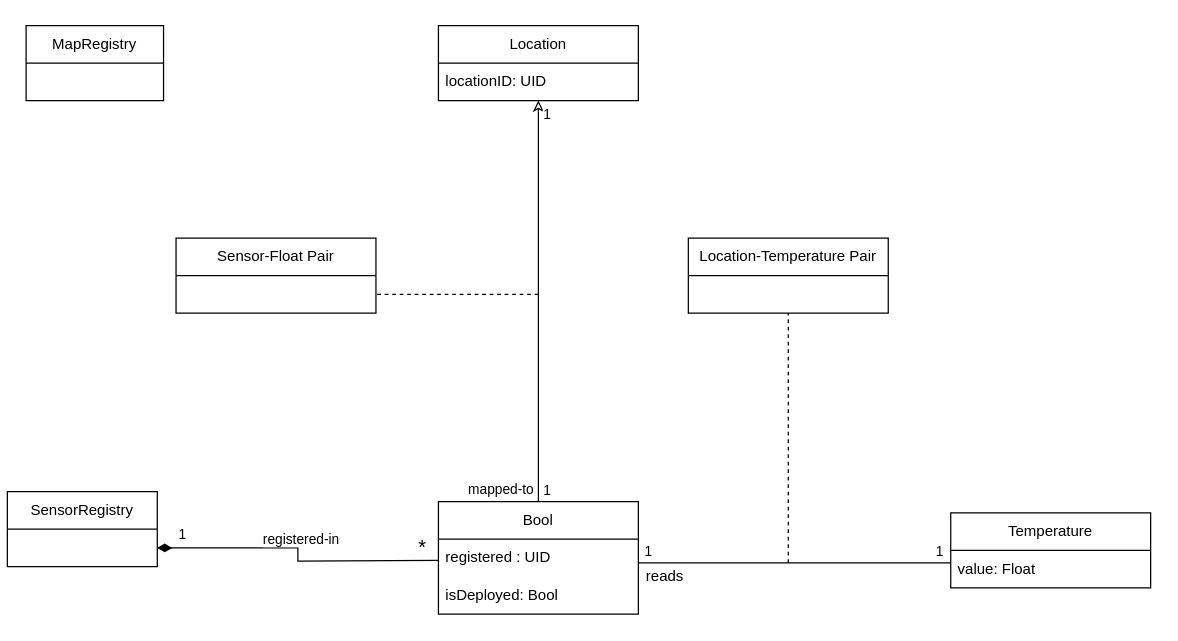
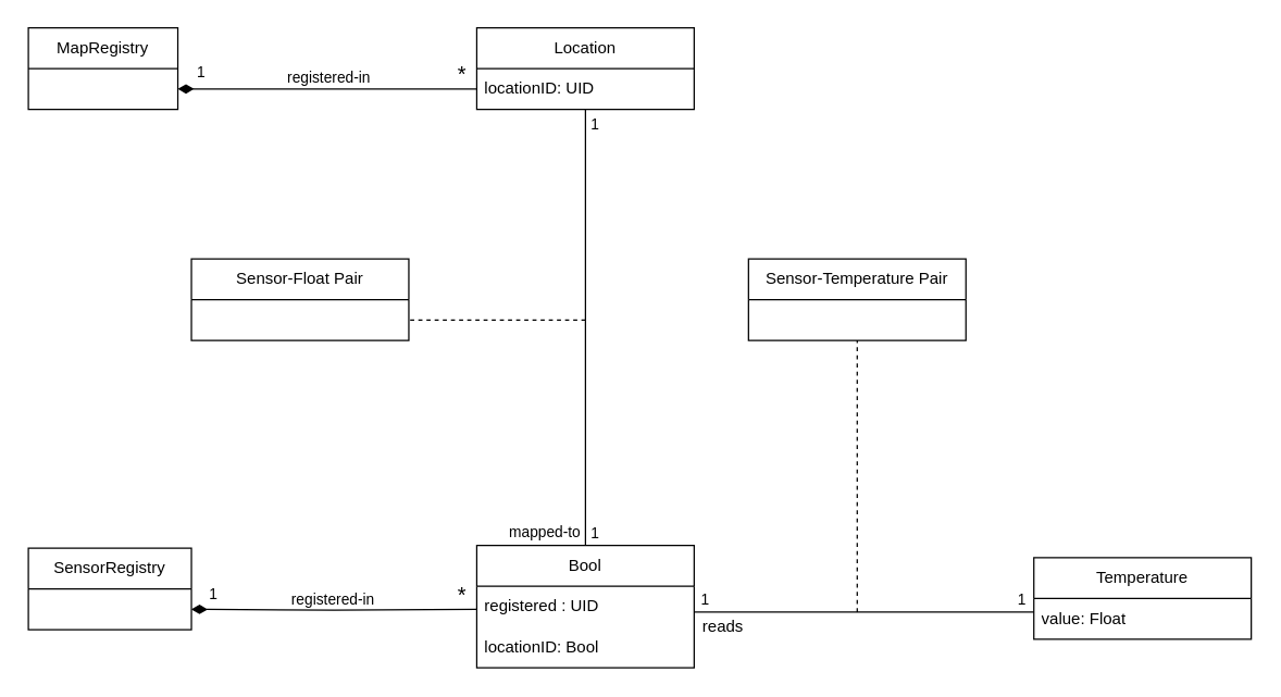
  <mxCell id="0" />
  <mxCell id="1" parent="0" />
  <mxCell id="2" value="Bool" style="swimlane;fontStyle=0;childLayout=stackLayout;horizontal=1;startSize=30;horizontalStack=0;resizeParent=1;resizeParentMax=0;resizeLast=0;collapsible=1;marginBottom=0;whiteSpace=wrap;html=1;" vertex="1" parent="1"><mxGeometry x="350" y="401" width="160" height="90" as="geometry" /></mxCell>
  <mxCell id="3" value="registered : UID" style="text;strokeColor=none;fillColor=none;align=left;verticalAlign=middle;spacingLeft=4;spacingRight=4;overflow=hidden;points=[[0,0.5],[1,0.5]];portConstraint=eastwest;rotatable=0;whiteSpace=wrap;html=1;" vertex="1" parent="2"><mxGeometry y="30" width="160" height="30" as="geometry" /></mxCell>
- <mxCell id="4" value="isDeployed: Bool" style="text;strokeColor=none;fillColor=none;align=left;verticalAlign=middle;spacingLeft=4;spacingRight=4;overflow=hidden;points=[[0,0.5],[1,0.5]];portConstraint=eastwest;rotatable=0;whiteSpace=wrap;html=1;" vertex="1" parent="2"><mxGeometry y="60" width="160" height="30" as="geometry" /></mxCell>
+ <mxCell id="4" value="locationID: Bool" style="text;strokeColor=none;fillColor=none;align=left;verticalAlign=middle;spacingLeft=4;spacingRight=4;overflow=hidden;points=[[0,0.5],[1,0.5]];portConstraint=eastwest;rotatable=0;whiteSpace=wrap;html=1;" vertex="1" parent="2"><mxGeometry y="60" width="160" height="30" as="geometry" /></mxCell>
  <mxCell id="5" value="MapRegistry" style="swimlane;fontStyle=0;childLayout=stackLayout;horizontal=1;startSize=30;horizontalStack=0;resizeParent=1;resizeParentMax=0;resizeLast=0;collapsible=1;marginBottom=0;whiteSpace=wrap;html=1;" vertex="1" parent="1"><mxGeometry x="20" y="20" width="110" height="60" as="geometry" /></mxCell>
  <mxCell id="6" value="Location" style="swimlane;fontStyle=0;childLayout=stackLayout;horizontal=1;startSize=30;horizontalStack=0;resizeParent=1;resizeParentMax=0;resizeLast=0;collapsible=1;marginBottom=0;whiteSpace=wrap;html=1;" vertex="1" parent="1"><mxGeometry x="350" y="20" width="160" height="60" as="geometry" /></mxCell>
  <mxCell id="7" value="locationID: UID" style="text;strokeColor=none;fillColor=none;align=left;verticalAlign=middle;spacingLeft=4;spacingRight=4;overflow=hidden;points=[[0,0.5],[1,0.5]];portConstraint=eastwest;rotatable=0;whiteSpace=wrap;html=1;" vertex="1" parent="6"><mxGeometry y="30" width="160" height="30" as="geometry" /></mxCell>
- <mxCell id="8" value="Location-Temperature Pair" style="swimlane;fontStyle=0;childLayout=stackLayout;horizontal=1;startSize=30;horizontalStack=0;resizeParent=1;resizeParentMax=0;resizeLast=0;collapsible=1;marginBottom=0;whiteSpace=wrap;html=1;" vertex="1" parent="1"><mxGeometry x="550" y="190" width="160" height="60" as="geometry" /></mxCell>
+ <mxCell id="8" value="Sensor-Temperature Pair" style="swimlane;fontStyle=0;childLayout=stackLayout;horizontal=1;startSize=30;horizontalStack=0;resizeParent=1;resizeParentMax=0;resizeLast=0;collapsible=1;marginBottom=0;whiteSpace=wrap;html=1;" vertex="1" parent="1"><mxGeometry x="550" y="190" width="160" height="60" as="geometry" /></mxCell>
  <mxCell id="9" value="" style="edgeStyle=orthogonalEdgeStyle;rounded=0;orthogonalLoop=1;jettySize=auto;html=1;endArrow=diamondThin;endFill=1;strokeWidth=1;endSize=9;entryX=1;entryY=0.75;entryDx=0;entryDy=0;" edge="1" parent="1" target="20"><mxGeometry x="-0.905" y="-8" relative="1" as="geometry"><mxPoint x="350" y="448" as="sourcePoint" /><mxPoint as="offset" /><mxPoint x="150" y="448" as="targetPoint" /></mxGeometry></mxCell>
  <mxCell id="10" value="1" style="edgeLabel;html=1;align=center;verticalAlign=middle;resizable=0;points=[];" vertex="1" connectable="0" parent="9"><mxGeometry x="0.694" y="1" relative="1" as="geometry"><mxPoint x="-17" y="-13" as="offset" /></mxGeometry></mxCell>
  <mxCell id="11" value="registered-in" style="edgeLabel;html=1;align=center;verticalAlign=middle;resizable=0;points=[];" connectable="0" vertex="1" parent="9"><mxGeometry x="0.101" y="1" relative="1" as="geometry"><mxPoint x="9" y="-9" as="offset" /></mxGeometry></mxCell>
  <mxCell id="12" value="*" style="edgeLabel;html=1;align=center;verticalAlign=middle;resizable=0;points=[];fontSize=16;" connectable="0" vertex="1" parent="9"><mxGeometry x="-0.863" y="-1" relative="1" as="geometry"><mxPoint x="3" y="-11" as="offset" /></mxGeometry></mxCell>
  <mxCell id="13" value="Sensor-Float Pair" style="swimlane;fontStyle=0;childLayout=stackLayout;horizontal=1;startSize=30;horizontalStack=0;resizeParent=1;resizeParentMax=0;resizeLast=0;collapsible=1;marginBottom=0;whiteSpace=wrap;html=1;" vertex="1" parent="1"><mxGeometry x="140" y="190" width="160" height="60" as="geometry" /></mxCell>
- <mxCell id="14" style="edgeStyle=orthogonalEdgeStyle;rounded=0;orthogonalLoop=1;jettySize=auto;html=1;entryX=0.5;entryY=1;entryDx=0;entryDy=0;exitX=0.5;exitY=0;exitDx=0;exitDy=0;endArrow=classic;endFill=0;" edge="1" parent="1" source="2" target="6"><mxGeometry relative="1" as="geometry"><mxPoint x="480" y="310" as="sourcePoint" /></mxGeometry></mxCell>
+ <mxCell id="14" style="edgeStyle=orthogonalEdgeStyle;rounded=0;orthogonalLoop=1;jettySize=auto;html=1;entryX=0.5;entryY=1;entryDx=0;entryDy=0;exitX=0.5;exitY=0;exitDx=0;exitDy=0;endArrow=none;endFill=0;" edge="1" parent="1" source="2" target="6"><mxGeometry relative="1" as="geometry"><mxPoint x="480" y="310" as="sourcePoint" /></mxGeometry></mxCell>
  <mxCell id="15" value="1" style="edgeLabel;html=1;align=center;verticalAlign=middle;resizable=0;points=[];" connectable="0" vertex="1" parent="14"><mxGeometry x="0.659" y="-1" relative="1" as="geometry"><mxPoint x="5" y="-45" as="offset" /></mxGeometry></mxCell>
  <mxCell id="16" value="1" style="edgeLabel;html=1;align=center;verticalAlign=middle;resizable=0;points=[];" connectable="0" vertex="1" parent="14"><mxGeometry x="-0.714" y="-1" relative="1" as="geometry"><mxPoint x="5" y="36" as="offset" /></mxGeometry></mxCell>
  <mxCell id="17" value="mapped-to" style="edgeLabel;html=1;align=center;verticalAlign=middle;resizable=0;points=[];" connectable="0" vertex="1" parent="14"><mxGeometry x="-0.063" relative="1" as="geometry"><mxPoint x="-31" y="139" as="offset" /></mxGeometry></mxCell>
  <mxCell id="18" value="Temperature" style="swimlane;fontStyle=0;childLayout=stackLayout;horizontal=1;startSize=30;horizontalStack=0;resizeParent=1;resizeParentMax=0;resizeLast=0;collapsible=1;marginBottom=0;whiteSpace=wrap;html=1;" vertex="1" parent="1"><mxGeometry x="760" y="410" width="160" height="60" as="geometry" /></mxCell>
  <mxCell id="19" value="value: Float" style="text;strokeColor=none;fillColor=none;align=left;verticalAlign=middle;spacingLeft=4;spacingRight=4;overflow=hidden;points=[[0,0.5],[1,0.5]];portConstraint=eastwest;rotatable=0;whiteSpace=wrap;html=1;" vertex="1" parent="18"><mxGeometry y="30" width="160" height="30" as="geometry" /></mxCell>
- <mxCell id="20" value="SensorRegistry" style="swimlane;fontStyle=0;childLayout=stackLayout;horizontal=1;startSize=30;horizontalStack=0;resizeParent=1;resizeParentMax=0;resizeLast=0;collapsible=1;marginBottom=0;whiteSpace=wrap;html=1;" vertex="1" parent="1"><mxGeometry x="5" y="393" width="120" height="60" as="geometry" /></mxCell>
+ <mxCell id="20" value="SensorRegistry" style="swimlane;fontStyle=0;childLayout=stackLayout;horizontal=1;startSize=30;horizontalStack=0;resizeParent=1;resizeParentMax=0;resizeLast=0;collapsible=1;marginBottom=0;whiteSpace=wrap;html=1;" vertex="1" parent="1"><mxGeometry x="20" y="403" width="120" height="60" as="geometry" /></mxCell>
  <mxCell id="21" style="edgeStyle=orthogonalEdgeStyle;rounded=0;orthogonalLoop=1;jettySize=auto;html=1;endArrow=none;endFill=0;strokeWidth=1;" edge="1" parent="1" source="3"><mxGeometry relative="1" as="geometry"><mxPoint x="760" y="450" as="targetPoint" /><Array as="points"><mxPoint x="740" y="450" /></Array></mxGeometry></mxCell>
  <mxCell id="22" value="1" style="edgeLabel;html=1;align=center;verticalAlign=middle;resizable=0;points=[];" connectable="0" vertex="1" parent="21"><mxGeometry x="-0.779" relative="1" as="geometry"><mxPoint x="-21" y="-10" as="offset" /></mxGeometry></mxCell>
  <mxCell id="23" value="1" style="edgeLabel;html=1;align=center;verticalAlign=middle;resizable=0;points=[];" vertex="1" connectable="0" parent="21"><mxGeometry x="0.743" y="2" relative="1" as="geometry"><mxPoint x="22" y="-8" as="offset" /></mxGeometry></mxCell>
  <mxCell id="24" value="&amp;nbsp;reads&amp;nbsp;" style="edgeLabel;html=1;align=center;verticalAlign=middle;resizable=0;points=[];fontSize=12;" connectable="0" vertex="1" parent="21"><mxGeometry x="-0.048" y="-1" relative="1" as="geometry"><mxPoint x="-99" y="9" as="offset" /></mxGeometry></mxCell>
  <mxCell id="25" value="" style="endArrow=none;dashed=1;html=1;rounded=0;entryX=1;entryY=0.5;entryDx=0;entryDy=0;" edge="1" parent="1"><mxGeometry width="50" height="50" relative="1" as="geometry"><mxPoint y="235" as="sourcePoint" x="430" /><mxPoint x="300" y="235" as="targetPoint" /></mxGeometry></mxCell>
  <mxCell id="26" value="" style="endArrow=none;dashed=1;html=1;rounded=0;entryX=0.5;entryY=1;entryDx=0;entryDy=0;entryPerimeter=0;" edge="1" parent="1"><mxGeometry width="50" height="50" relative="1" as="geometry"><mxPoint x="630" y="450" as="sourcePoint" /><mxPoint x="630" y="250" as="targetPoint" /></mxGeometry></mxCell>
+ <mxCell id="27" style="edgeStyle=orthogonalEdgeStyle;rounded=0;orthogonalLoop=1;jettySize=auto;html=1;endArrow=diamondThin;endFill=1;endSize=9;entryX=1;entryY=0.75;entryDx=0;entryDy=0;" edge="1" parent="1" source="7" target="5"><mxGeometry relative="1" as="geometry"><mxPoint x="150" y="65" as="targetPoint" /></mxGeometry></mxCell>
+ <mxCell id="28" value="&lt;font style=&quot;font-size: 16px;&quot;&gt;*&lt;/font&gt;" style="edgeLabel;html=1;align=center;verticalAlign=middle;resizable=0;points=[];" vertex="1" connectable="0" parent="27"><mxGeometry x="-0.817" y="-2" relative="1" as="geometry"><mxPoint x="8" y="-10" as="offset" /></mxGeometry></mxCell>
+ <mxCell id="29" value="1" style="edgeLabel;html=1;align=center;verticalAlign=middle;resizable=0;points=[];" vertex="1" connectable="0" parent="27"><mxGeometry x="0.786" relative="1" as="geometry"><mxPoint x="-8" y="-13" as="offset" /></mxGeometry></mxCell>
+ <mxCell id="30" value="registered-in" style="edgeLabel;html=1;align=center;verticalAlign=middle;resizable=0;points=[];" vertex="1" connectable="0" parent="27"><mxGeometry x="-0.049" y="-1" relative="1" as="geometry"><mxPoint x="-5" y="-8" as="offset" /></mxGeometry></mxCell>
